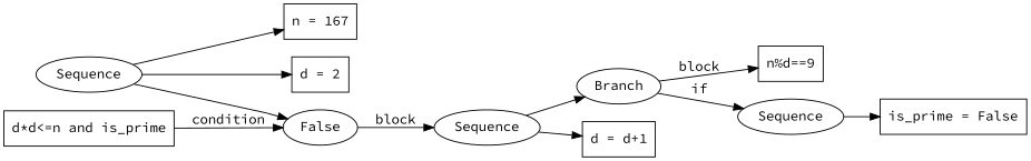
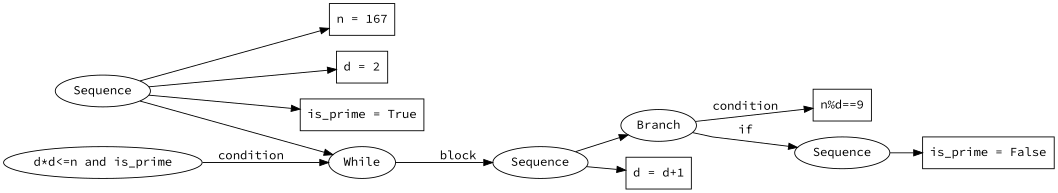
  digraph {
    fontname="Source Code Pro"
    rankdir=LR
    splines=polyline
    node [fontname="Source Code Pro" shape=box]
    edge [fontname="Source Code Pro"]
    n1 [label=Sequence shape=""]
    n2 [label="n = 167"]
    n3 [label="d = 2"]
-   n5 [label=False shape=""]
+   n4 [label="is_prime = True"]
+   n5 [label=While shape=""]
    n6 [label=Sequence shape=""]
-   n7 [label="d*d<=n and is_prime"]
+   n7 [label="d*d<=n and is_prime" shape=ellipse]
    n8 [label=Branch shape=""]
    n9 [label="d = d+1"]
    n10 [label="n%d==9"]
    n11 [label=Sequence shape=""]
    n12 [label="is_prime = False"]
    n1 -> n2
    n1 -> n3
+   n1 -> n4
    n1 -> n5
    n5 -> n6 [label=block]
    n6 -> n8
    n6 -> n9
    n7 -> n5 [label=condition]
-   n8 -> n10 [label=block]
+   n8 -> n10 [label=condition]
    n8 -> n11 [label=if]
    n11 -> n12
  }
